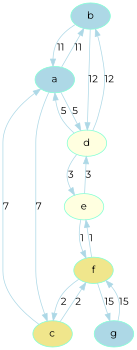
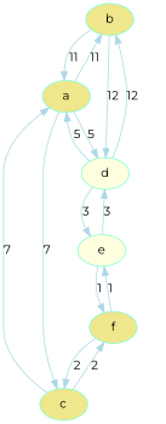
  digraph {
    fontname=Montserrat
    node [color=aquamarine fillcolor=khaki fontname=Montserrat style=filled]
    edge [color=lightblue fontname=Montserrat]
-   b [fillcolor=lightblue]
-   a [fillcolor=lightblue]
+   b
+   a
    c
    d [fillcolor=lightyellow]
    f
    e [fillcolor=lightyellow]
-   g [fillcolor=lightblue]
    b -> a [label=11]
    b -> d [label=12]
    a -> b [label=11]
    a -> c [label=7]
    a -> d [label=5]
    c -> a [label=7]
    c -> f [label=2]
    d -> b [label=12]
    d -> a [label=5]
    d -> e [label=3]
    f -> c [label=2]
    f -> e [label=1]
-   f -> g [label=15]
    e -> d [label=3]
    e -> f [label=1]
-   g -> f [label=15]
  }
